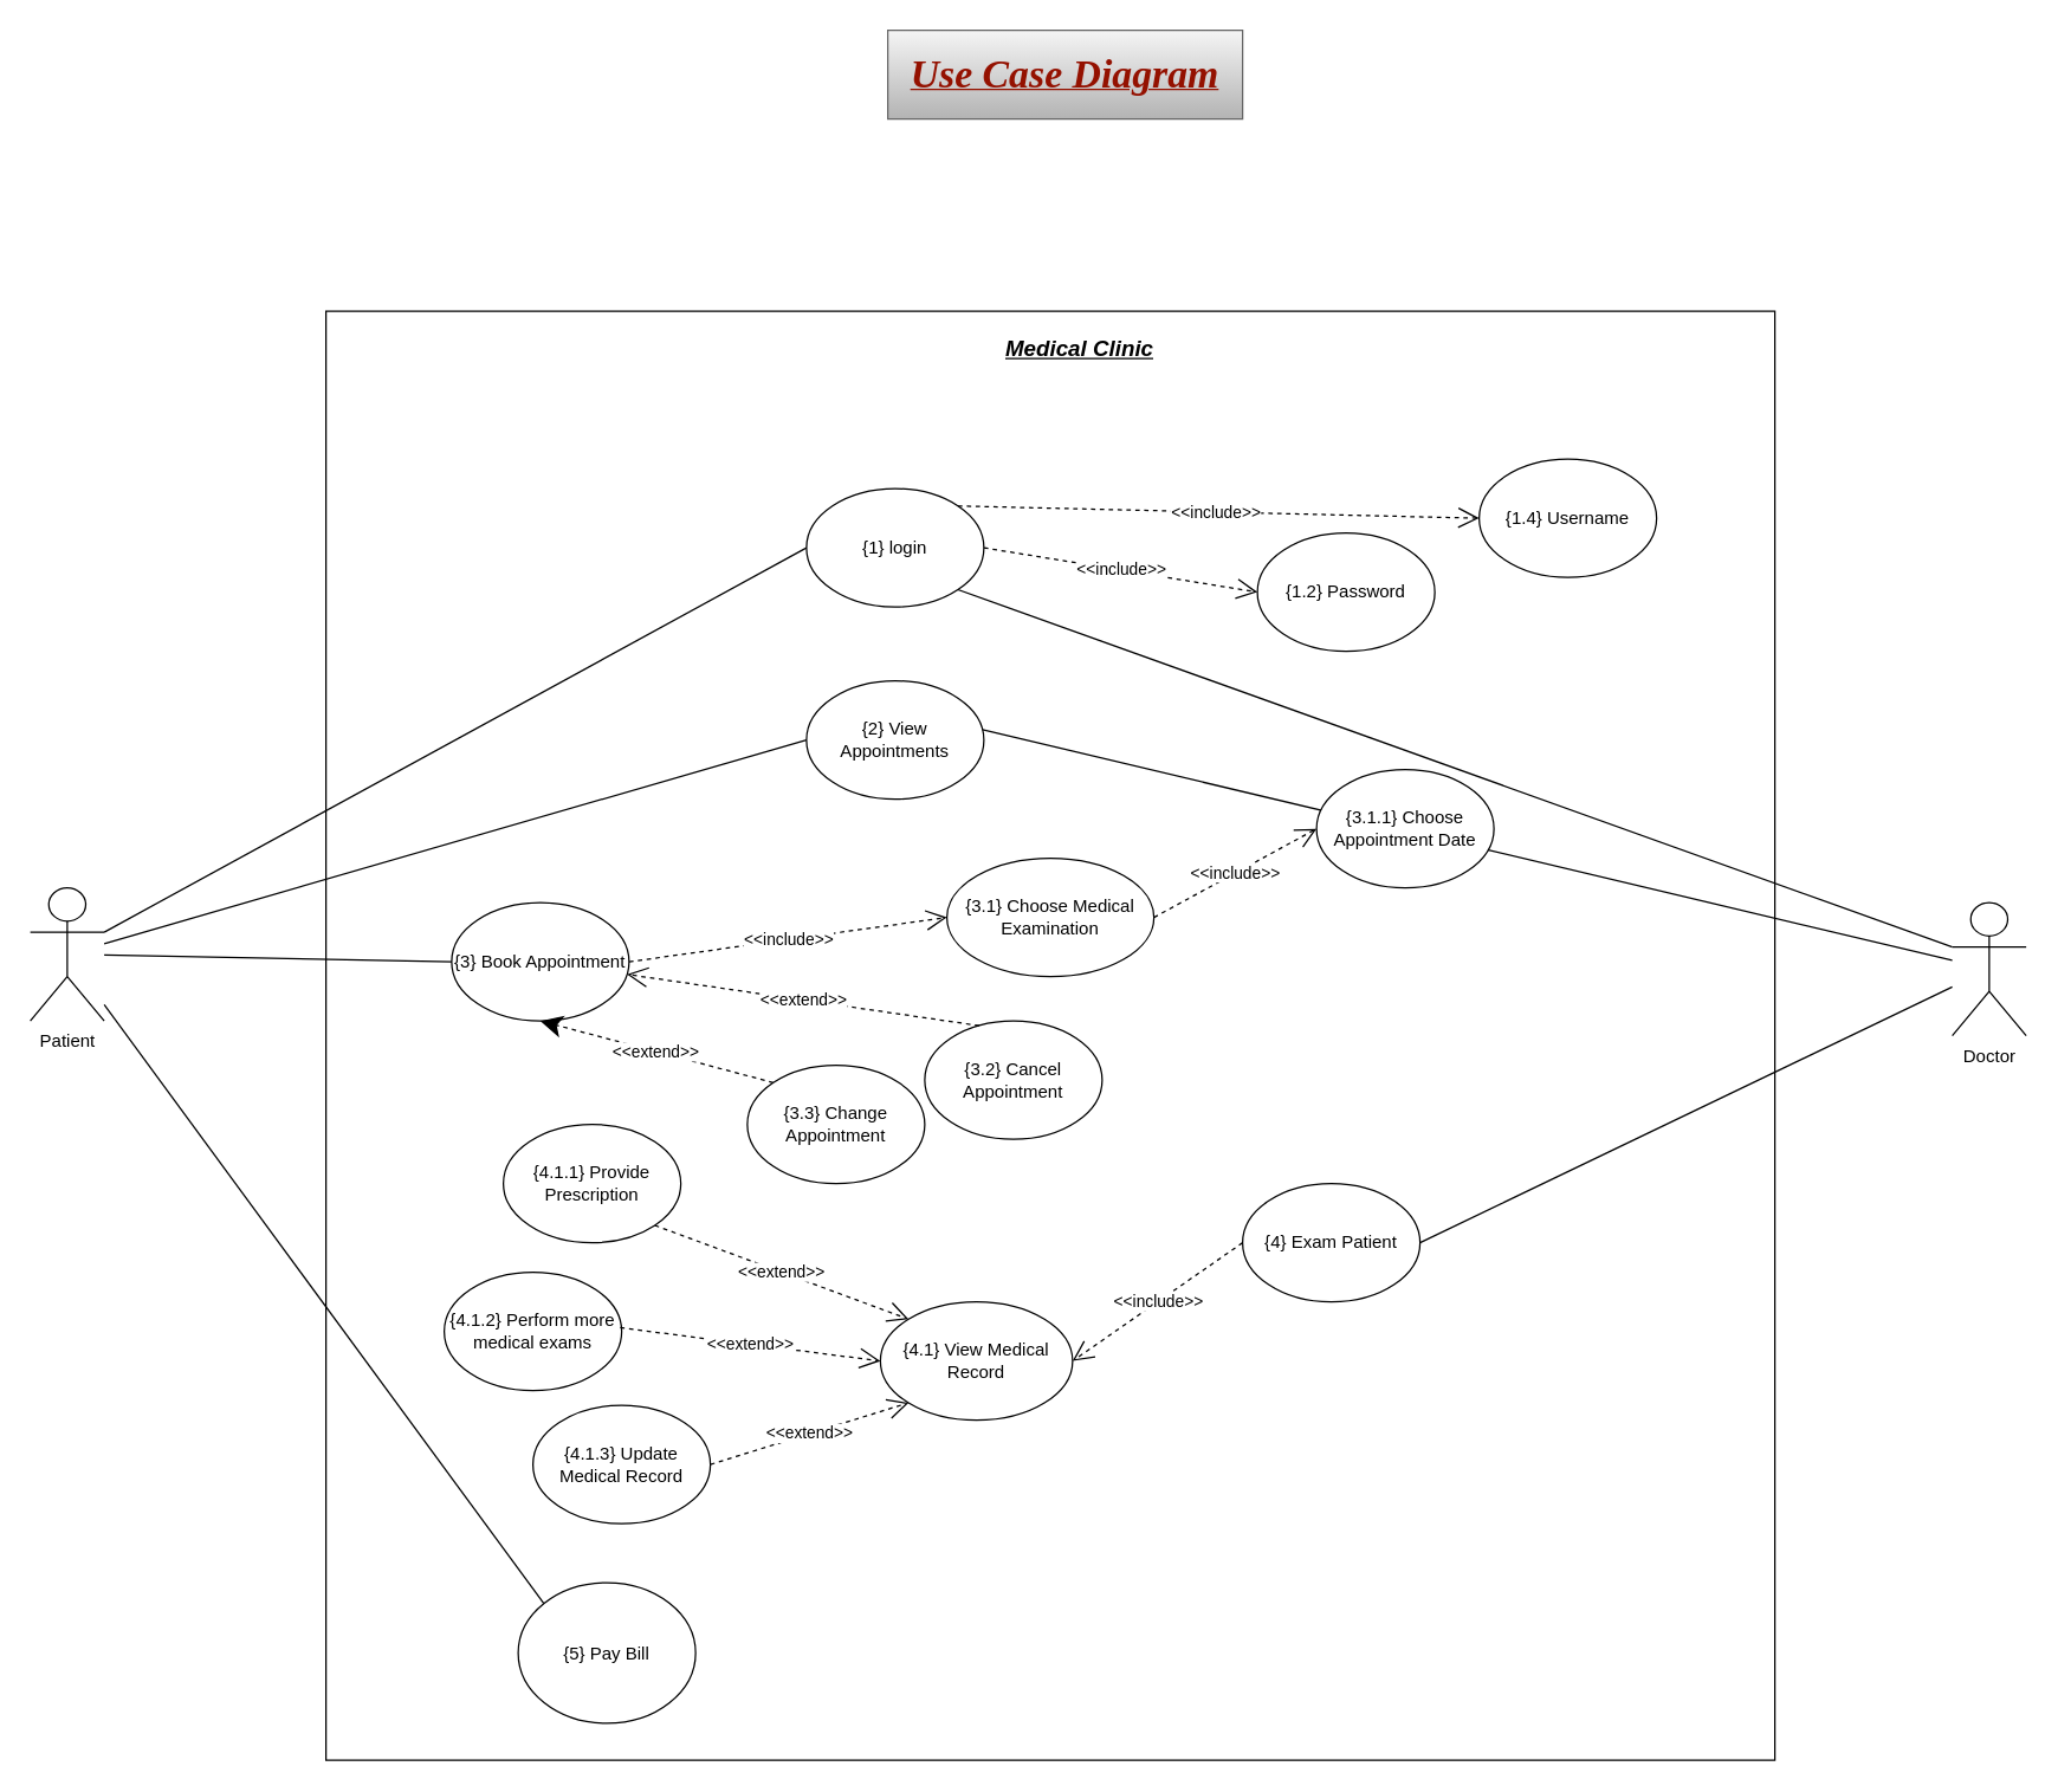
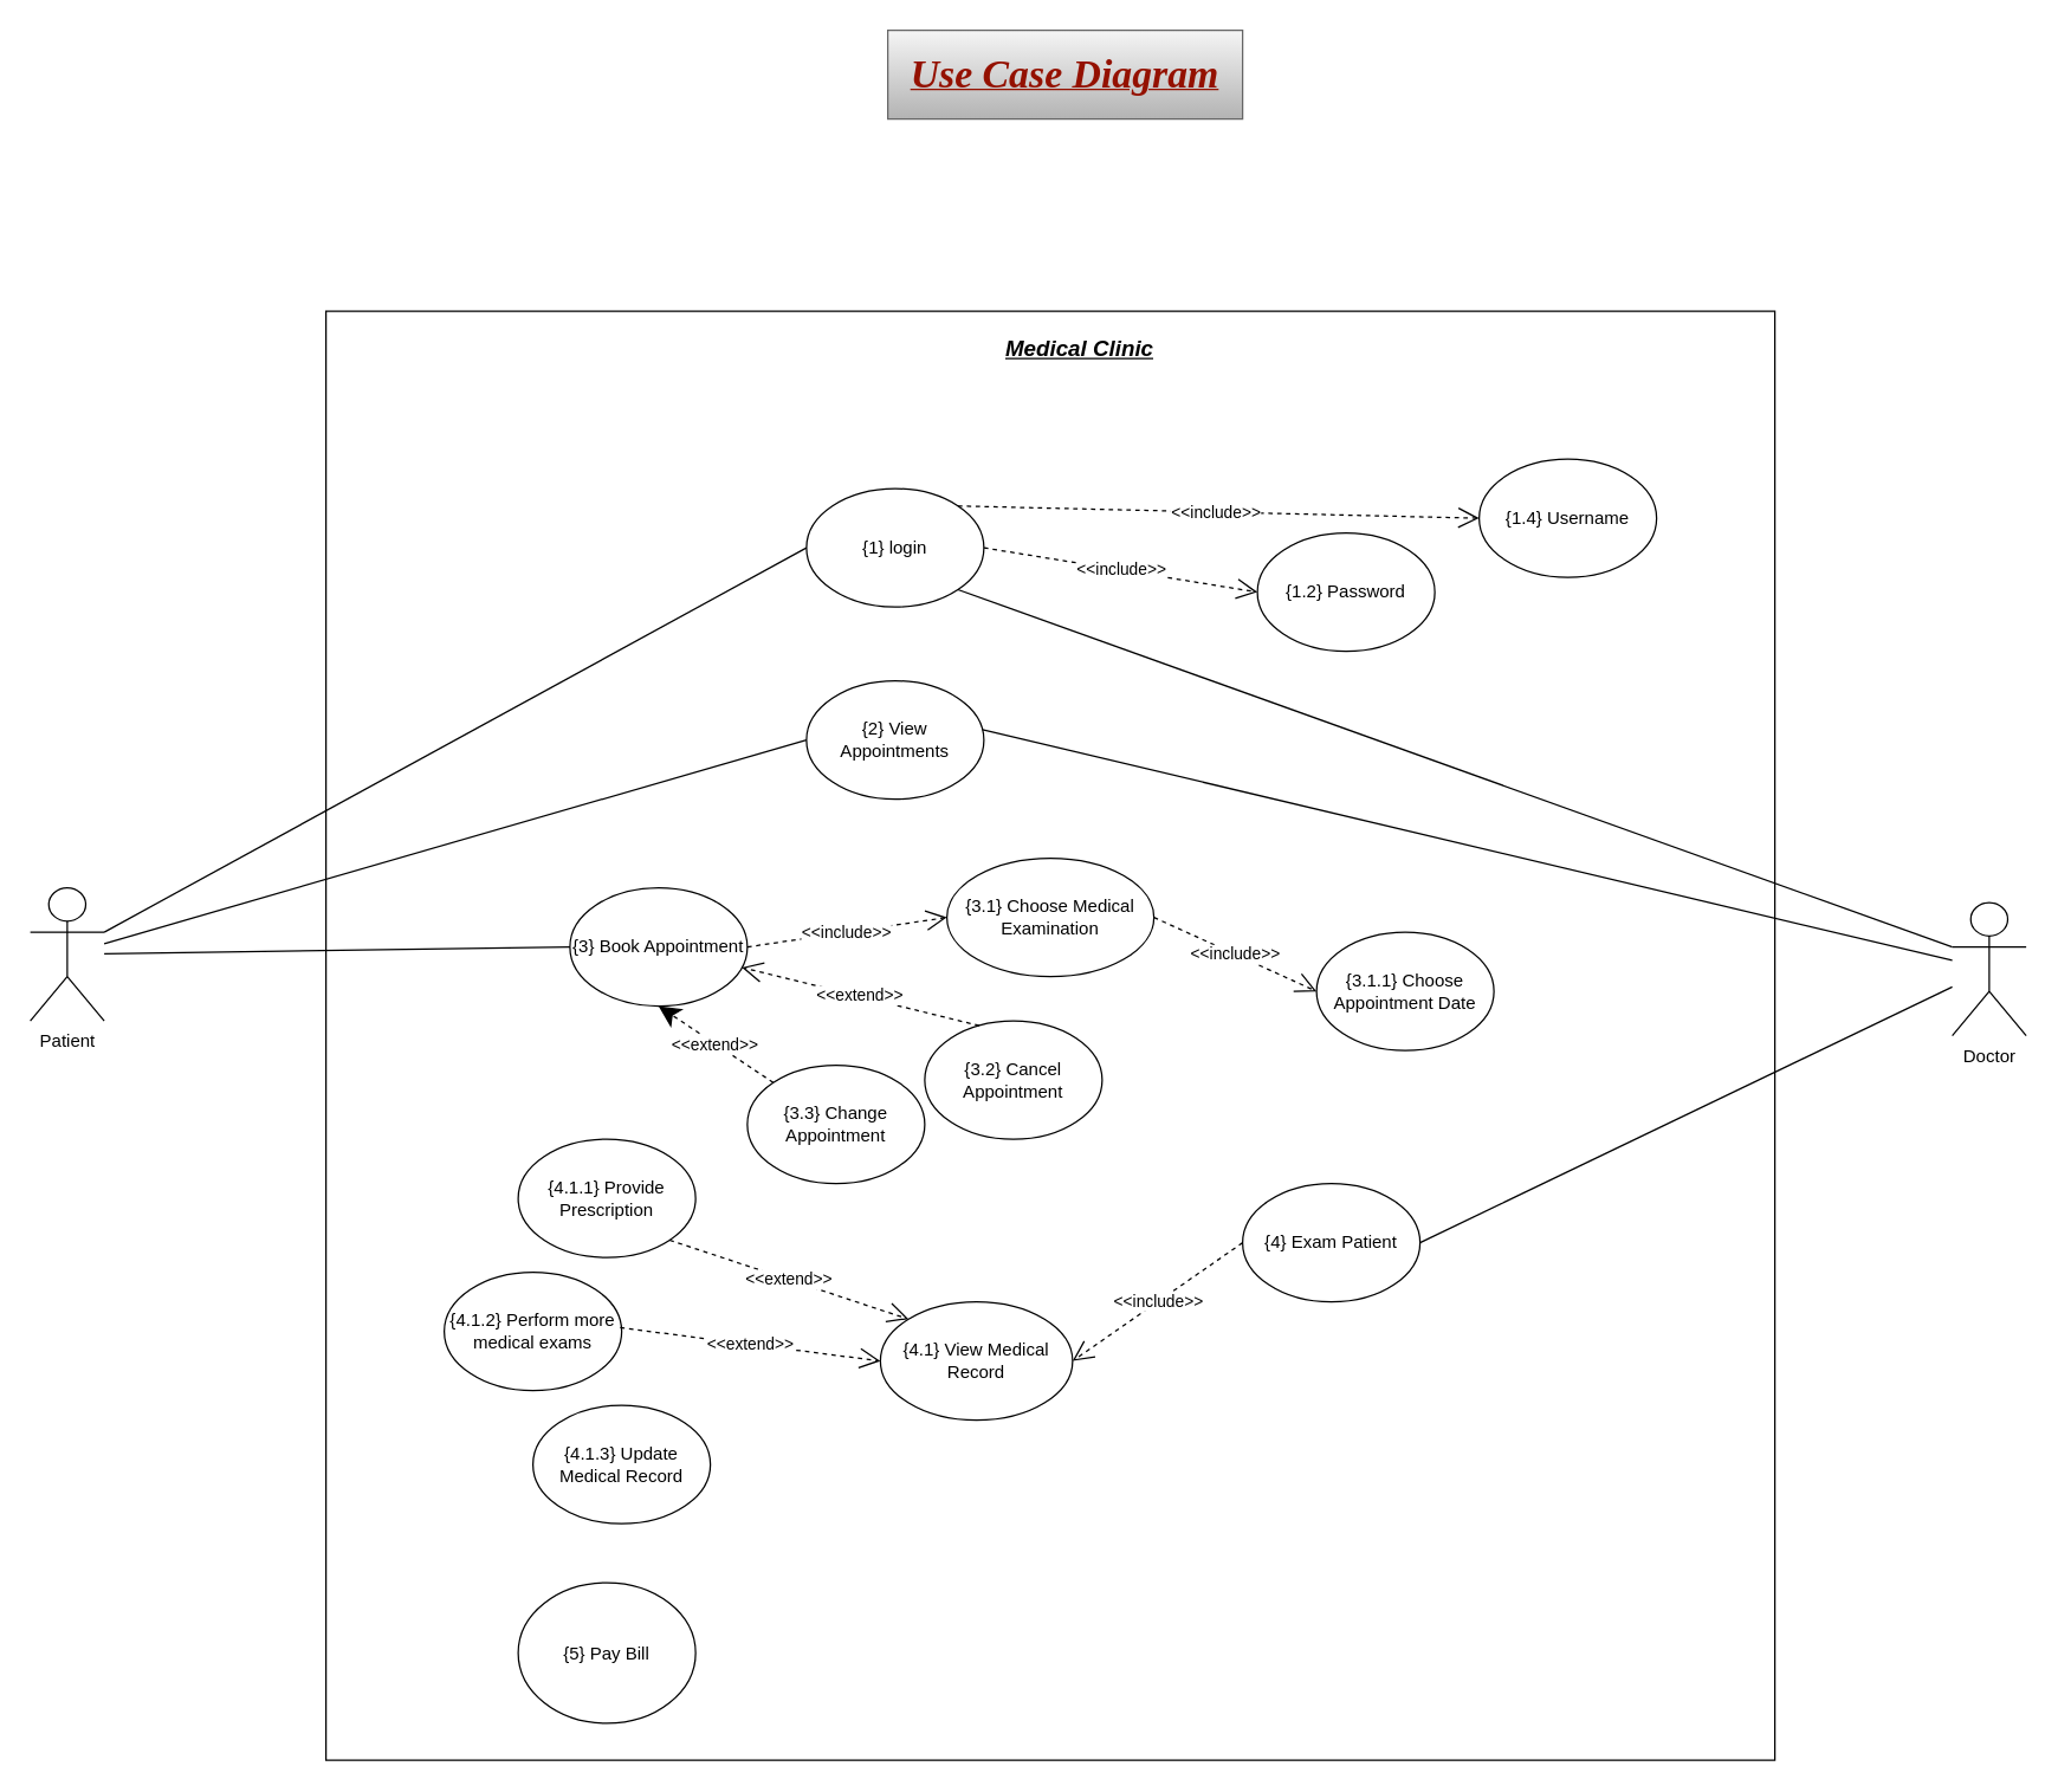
  <mxCell id="0" />
  <mxCell id="1" parent="0" />
  <mxCell id="2" value="" style="whiteSpace=wrap;html=1;aspect=fixed;fillColor=none;" parent="1" vertex="1"><mxGeometry x="220" y="210" width="980" height="980" as="geometry" /></mxCell>
  <mxCell id="3" value="&lt;font color=&quot;#941100&quot; face=&quot;Times New Roman&quot;&gt;&lt;b&gt;&lt;i&gt;&lt;u&gt;&lt;font style=&quot;font-size: 27px;&quot;&gt;Use Case Diagram&lt;/font&gt;&lt;/u&gt;&lt;/i&gt;&lt;/b&gt;&lt;/font&gt;" style="rounded=0;whiteSpace=wrap;html=1;fillColor=#f5f5f5;gradientColor=#b3b3b3;strokeColor=#666666;" parent="1" vertex="1"><mxGeometry x="600" y="20" width="240" height="60" as="geometry" /></mxCell>
  <mxCell id="4" value="&lt;b&gt;&lt;i&gt;&lt;u&gt;&lt;font style=&quot;font-size: 15px;&quot;&gt;Medical Clinic&lt;/font&gt;&lt;/u&gt;&lt;/i&gt;&lt;/b&gt;" style="text;html=1;align=center;verticalAlign=middle;whiteSpace=wrap;rounded=0;" parent="1" vertex="1"><mxGeometry x="675" y="220" width="110" height="30" as="geometry" /></mxCell>
  <mxCell id="5" value="Patient" style="shape=umlActor;verticalLabelPosition=bottom;verticalAlign=top;html=1;outlineConnect=0;" parent="1" vertex="1"><mxGeometry x="20" y="600" width="50" height="90" as="geometry" /></mxCell>
  <mxCell id="6" value="Doctor" style="shape=umlActor;verticalLabelPosition=bottom;verticalAlign=top;html=1;outlineConnect=0;" parent="1" vertex="1"><mxGeometry x="1320" y="610" width="50" height="90" as="geometry" /></mxCell>
  <mxCell id="7" value="{1} login" style="ellipse;whiteSpace=wrap;html=1;" parent="1" vertex="1"><mxGeometry x="545" y="330" width="120" height="80" as="geometry" /></mxCell>
  <mxCell id="8" value="{2} View Appointments" style="ellipse;whiteSpace=wrap;html=1;" parent="1" vertex="1"><mxGeometry x="545" y="460" width="120" height="80" as="geometry" /></mxCell>
- <mxCell id="9" value="{3} Book Appointment " style="ellipse;whiteSpace=wrap;html=1;" parent="1" vertex="1"><mxGeometry x="305" y="610" width="120" height="80" as="geometry" /></mxCell>
+ <mxCell id="9" value="{3} Book Appointment " style="ellipse;whiteSpace=wrap;html=1;" parent="1" vertex="1"><mxGeometry x="385" y="600" width="120" height="80" as="geometry" /></mxCell>
  <mxCell id="10" value="{4} Exam Patient" style="ellipse;whiteSpace=wrap;html=1;" parent="1" vertex="1"><mxGeometry x="840" y="800" width="120" height="80" as="geometry" /></mxCell>
  <mxCell id="11" value="" style="endArrow=none;html=1;rounded=0;exitX=1;exitY=0.333;exitDx=0;exitDy=0;exitPerimeter=0;entryX=0;entryY=0.5;entryDx=0;entryDy=0;" parent="1" source="5" target="7" edge="1"><mxGeometry width="50" height="50" relative="1" as="geometry"><mxPoint x="80" y="640" as="sourcePoint" /><mxPoint x="550" y="490" as="targetPoint" /></mxGeometry></mxCell>
  <mxCell id="12" value="" style="endArrow=none;html=1;rounded=0;exitX=0;exitY=0.333;exitDx=0;exitDy=0;exitPerimeter=0;entryX=1;entryY=1;entryDx=0;entryDy=0;" parent="1" source="6" target="7" edge="1"><mxGeometry width="50" height="50" relative="1" as="geometry"><mxPoint x="60" y="660" as="sourcePoint" /><mxPoint x="545" y="390" as="targetPoint" /></mxGeometry></mxCell>
  <mxCell id="13" value="" style="endArrow=none;html=1;rounded=0;entryX=0;entryY=0.5;entryDx=0;entryDy=0;" parent="1" source="5" target="8" edge="1"><mxGeometry width="50" height="50" relative="1" as="geometry"><mxPoint x="50" y="670" as="sourcePoint" /><mxPoint x="545" y="390" as="targetPoint" /></mxGeometry></mxCell>
  <mxCell id="14" value="" style="endArrow=none;html=1;rounded=0;entryX=0.992;entryY=0.413;entryDx=0;entryDy=0;entryPerimeter=0;" parent="1" source="6" target="8" edge="1"><mxGeometry width="50" height="50" relative="1" as="geometry"><mxPoint x="1090" y="650" as="sourcePoint" /><mxPoint x="665" y="390" as="targetPoint" /></mxGeometry></mxCell>
  <mxCell id="15" value="{4.1} View Medical Record" style="ellipse;whiteSpace=wrap;html=1;" parent="1" vertex="1"><mxGeometry x="595" y="880" width="130" height="80" as="geometry" /></mxCell>
  <mxCell id="16" value="{1.4} Username" style="ellipse;whiteSpace=wrap;html=1;" parent="1" vertex="1"><mxGeometry x="1000" y="310" width="120" height="80" as="geometry" /></mxCell>
  <mxCell id="17" value="{1.2} Password" style="ellipse;whiteSpace=wrap;html=1;" parent="1" vertex="1"><mxGeometry x="850" y="360" width="120" height="80" as="geometry" /></mxCell>
  <mxCell id="18" value="&amp;lt;&amp;lt;include&amp;gt;&amp;gt;" style="endArrow=open;endSize=12;dashed=1;html=1;rounded=0;exitX=1;exitY=0;exitDx=0;exitDy=0;entryX=0;entryY=0.5;entryDx=0;entryDy=0;" parent="1" source="7" target="16" edge="1"><mxGeometry x="-0.005" width="160" relative="1" as="geometry"><mxPoint x="740" y="520" as="sourcePoint" /><mxPoint x="900" y="520" as="targetPoint" /><mxPoint as="offset" /></mxGeometry></mxCell>
  <mxCell id="19" value="&amp;lt;&amp;lt;include&amp;gt;&amp;gt;" style="endArrow=open;endSize=12;dashed=1;html=1;rounded=0;exitX=1;exitY=0.5;exitDx=0;exitDy=0;entryX=0;entryY=0.5;entryDx=0;entryDy=0;" parent="1" source="7" target="17" edge="1"><mxGeometry x="0.0" width="160" relative="1" as="geometry"><mxPoint x="657" y="352" as="sourcePoint" /><mxPoint x="780" y="320" as="targetPoint" /><mxPoint as="offset" /></mxGeometry></mxCell>
  <mxCell id="20" value="&amp;lt;&amp;lt;include&amp;gt;&amp;gt;" style="endArrow=open;endSize=12;dashed=1;html=1;rounded=0;exitX=0;exitY=0.5;exitDx=0;exitDy=0;entryX=1;entryY=0.5;entryDx=0;entryDy=0;" parent="1" source="10" target="15" edge="1"><mxGeometry width="160" relative="1" as="geometry"><mxPoint x="675" y="380" as="sourcePoint" /><mxPoint x="810" y="430" as="targetPoint" /><mxPoint as="offset" /></mxGeometry></mxCell>
  <mxCell id="21" value="" style="endArrow=none;html=1;rounded=0;entryX=1;entryY=0.5;entryDx=0;entryDy=0;" parent="1" source="6" target="10" edge="1"><mxGeometry width="50" height="50" relative="1" as="geometry"><mxPoint x="1170" y="660" as="sourcePoint" /><mxPoint x="689" y="503" as="targetPoint" /></mxGeometry></mxCell>
  <mxCell id="22" value="" style="endArrow=none;html=1;rounded=0;entryX=0;entryY=0.5;entryDx=0;entryDy=0;" parent="1" source="5" target="9" edge="1"><mxGeometry width="50" height="50" relative="1" as="geometry"><mxPoint x="40" y="655" as="sourcePoint" /><mxPoint x="555" y="510" as="targetPoint" /></mxGeometry></mxCell>
  <mxCell id="23" value="{3.1} Choose Medical Examination " style="ellipse;whiteSpace=wrap;html=1;" parent="1" vertex="1"><mxGeometry x="640" y="580" width="140" height="80" as="geometry" /></mxCell>
- <mxCell id="24" value="{3.1.1} Choose Appointment Date " style="ellipse;whiteSpace=wrap;html=1;" parent="1" vertex="1"><mxGeometry x="890" y="520" width="120" height="80" as="geometry" /></mxCell>
+ <mxCell id="24" value="{3.1.1} Choose Appointment Date " style="ellipse;whiteSpace=wrap;html=1;" parent="1" vertex="1"><mxGeometry x="890" y="630" width="120" height="80" as="geometry" /></mxCell>
  <mxCell id="25" value="{3.2} Cancel Appointment " style="ellipse;whiteSpace=wrap;html=1;" parent="1" vertex="1"><mxGeometry x="625" y="690" width="120" height="80" as="geometry" /></mxCell>
  <mxCell id="26" value="&amp;lt;&amp;lt;extend&amp;gt;&amp;gt;" style="endArrow=open;endSize=12;dashed=1;html=1;rounded=0;exitX=0.307;exitY=0.04;exitDx=0;exitDy=0;exitPerimeter=0;" parent="1" source="25" target="9" edge="1"><mxGeometry width="160" relative="1" as="geometry"><mxPoint x="610" y="730" as="sourcePoint" /><mxPoint x="610" y="920" as="targetPoint" /><mxPoint as="offset" /></mxGeometry></mxCell>
  <mxCell id="27" value="&amp;lt;&amp;lt;include&amp;gt;&amp;gt;" style="endArrow=open;endSize=12;dashed=1;html=1;rounded=0;exitX=1;exitY=0.5;exitDx=0;exitDy=0;entryX=0;entryY=0.5;entryDx=0;entryDy=0;" parent="1" source="9" target="23" edge="1"><mxGeometry width="160" relative="1" as="geometry"><mxPoint x="730" y="665" as="sourcePoint" /><mxPoint x="590" y="665" as="targetPoint" /><mxPoint as="offset" /></mxGeometry></mxCell>
  <mxCell id="28" value="&amp;lt;&amp;lt;include&amp;gt;&amp;gt;" style="endArrow=open;endSize=12;dashed=1;html=1;rounded=0;entryX=0;entryY=0.5;entryDx=0;entryDy=0;exitX=1;exitY=0.5;exitDx=0;exitDy=0;" parent="1" source="23" target="24" edge="1"><mxGeometry width="160" relative="1" as="geometry"><mxPoint x="690" y="900" as="sourcePoint" /><mxPoint x="790" y="900" as="targetPoint" /><mxPoint as="offset" /></mxGeometry></mxCell>
  <mxCell id="29" value="{4.1.2} Perform more medical exams" style="ellipse;whiteSpace=wrap;html=1;" parent="1" vertex="1"><mxGeometry x="300" y="860" width="120" height="80" as="geometry" /></mxCell>
  <mxCell id="30" value="&amp;lt;&amp;lt;extend&amp;gt;&amp;gt;" style="endArrow=open;endSize=12;dashed=1;html=1;rounded=0;exitX=1;exitY=0.5;exitDx=0;exitDy=0;entryX=0;entryY=0.5;entryDx=0;entryDy=0;" parent="1" target="15" edge="1"><mxGeometry width="160" relative="1" as="geometry"><mxPoint x="419.02" y="897.48" as="sourcePoint" /><mxPoint x="600" y="902.52" as="targetPoint" /><mxPoint as="offset" /><Array as="points" /></mxGeometry></mxCell>
  <mxCell id="31" value="{4.1.3} Update Medical Record" style="ellipse;whiteSpace=wrap;html=1;" parent="1" vertex="1"><mxGeometry x="360" y="950" width="120" height="80" as="geometry" /></mxCell>
- <mxCell id="32" value="&amp;lt;&amp;lt;extend&amp;gt;&amp;gt;" style="endArrow=open;endSize=12;dashed=1;html=1;rounded=0;exitX=1;exitY=0.5;exitDx=0;exitDy=0;entryX=0;entryY=1;entryDx=0;entryDy=0;" parent="1" source="31" target="15" edge="1"><mxGeometry width="160" relative="1" as="geometry"><mxPoint x="460" y="640" as="sourcePoint" /><mxPoint x="555" y="683" as="targetPoint" /><mxPoint as="offset" /><Array as="points" /></mxGeometry></mxCell>
- <mxCell id="33" value="{4.1.1} Provide Prescription " style="ellipse;whiteSpace=wrap;html=1;" parent="1" vertex="1"><mxGeometry x="340" y="760" width="120" height="80" as="geometry" /></mxCell>
- <mxCell id="34" value="" style="endArrow=none;html=1;rounded=0;entryX=0;entryY=0;entryDx=0;entryDy=0;" parent="1" source="5" target="35" edge="1"><mxGeometry width="50" height="50" relative="1" as="geometry"><mxPoint x="70" y="650" as="sourcePoint" /><mxPoint x="390" y="680" as="targetPoint" /></mxGeometry></mxCell>
+ <mxCell id="33" value="{4.1.1} Provide Prescription " style="ellipse;whiteSpace=wrap;html=1;" parent="1" vertex="1"><mxGeometry x="350" y="770" width="120" height="80" as="geometry" /></mxCell>
  <mxCell id="35" value="{5} Pay Bill " style="ellipse;whiteSpace=wrap;html=1;" parent="1" vertex="1"><mxGeometry x="350" y="1070" width="120" height="95" as="geometry" /></mxCell>
  <mxCell id="36" value="&amp;lt;&amp;lt;extend&amp;gt;&amp;gt;" style="endArrow=open;endSize=12;dashed=1;html=1;rounded=0;exitX=1;exitY=1;exitDx=0;exitDy=0;entryX=0;entryY=0;entryDx=0;entryDy=0;" edge="1" parent="1" source="33" target="15"><mxGeometry width="160" relative="1" as="geometry"><mxPoint x="460" y="845" as="sourcePoint" /><mxPoint x="641" y="850" as="targetPoint" /><mxPoint as="offset" /><Array as="points" /></mxGeometry></mxCell>
  <mxCell id="37" value="{3.3} Change Appointment " style="ellipse;whiteSpace=wrap;html=1;" vertex="1" parent="1"><mxGeometry x="505" y="720" width="120" height="80" as="geometry" /></mxCell>
  <mxCell id="38" value="&amp;lt;&amp;lt;extend&amp;gt;&amp;gt;" style="endArrow=classic;endSize=12;dashed=1;html=1;rounded=0;exitX=0;exitY=0;exitDx=0;exitDy=0;entryX=0.5;entryY=1;entryDx=0;entryDy=0;" edge="1" parent="1" source="37" target="9"><mxGeometry width="160" relative="1" as="geometry"><mxPoint x="490.5" y="719" as="sourcePoint" /><mxPoint x="329.5" y="680" as="targetPoint" /><mxPoint as="offset" /></mxGeometry></mxCell>
